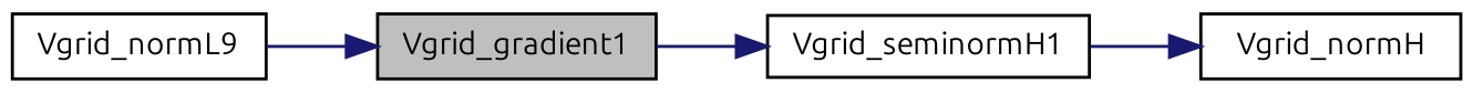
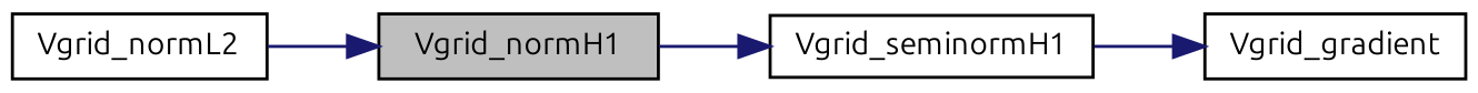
  digraph {
    fontname=Ubuntu
    rankdir=LR
    node [color=black fillcolor=white fontname=Ubuntu fontsize=10 shape=record style=filled]
    edge [color=midnightblue fontname=Ubuntu fontsize=10 labelfontname=FreeSans labelfontsize=10 style=solid]
-   n1 [fillcolor=grey75 fontcolor=black height=0.2 label=Vgrid_gradient1 width=0.4]
+   n1 [fillcolor=grey75 fontcolor=black height=0.2 label=Vgrid_normH1 width=0.4]
    n2 [height=0.2 label=Vgrid_seminormH1 width=0.4]
-   n3 [height=0.2 label=Vgrid_normH width=0.4]
-   n4 [height=0.2 label=Vgrid_normL9 width=0.4]
+   n3 [height=0.2 label=Vgrid_gradient width=0.4]
+   n4 [height=0.2 label=Vgrid_normL2 width=0.4]
    n1 -> n2
    n2 -> n3
    n4 -> n1
  }
